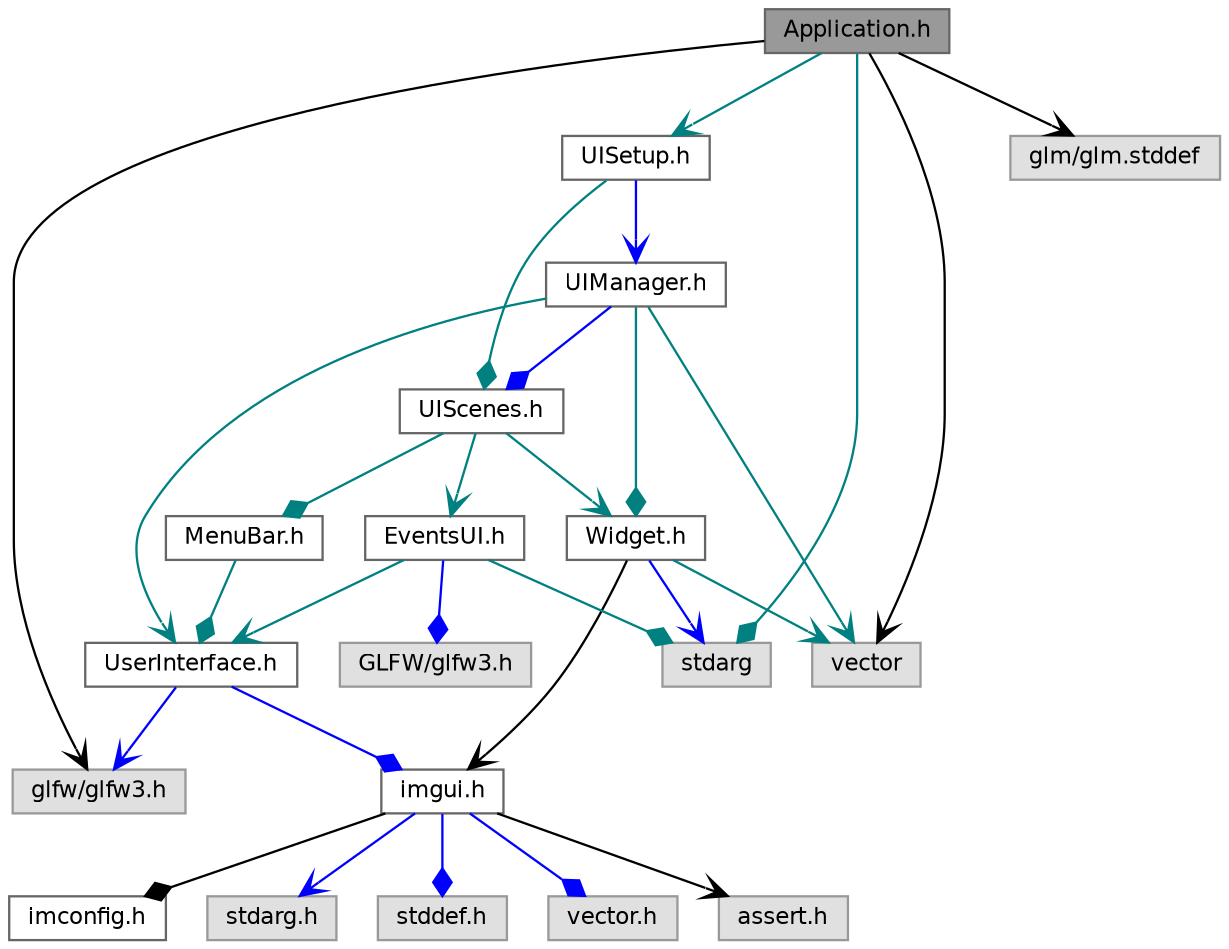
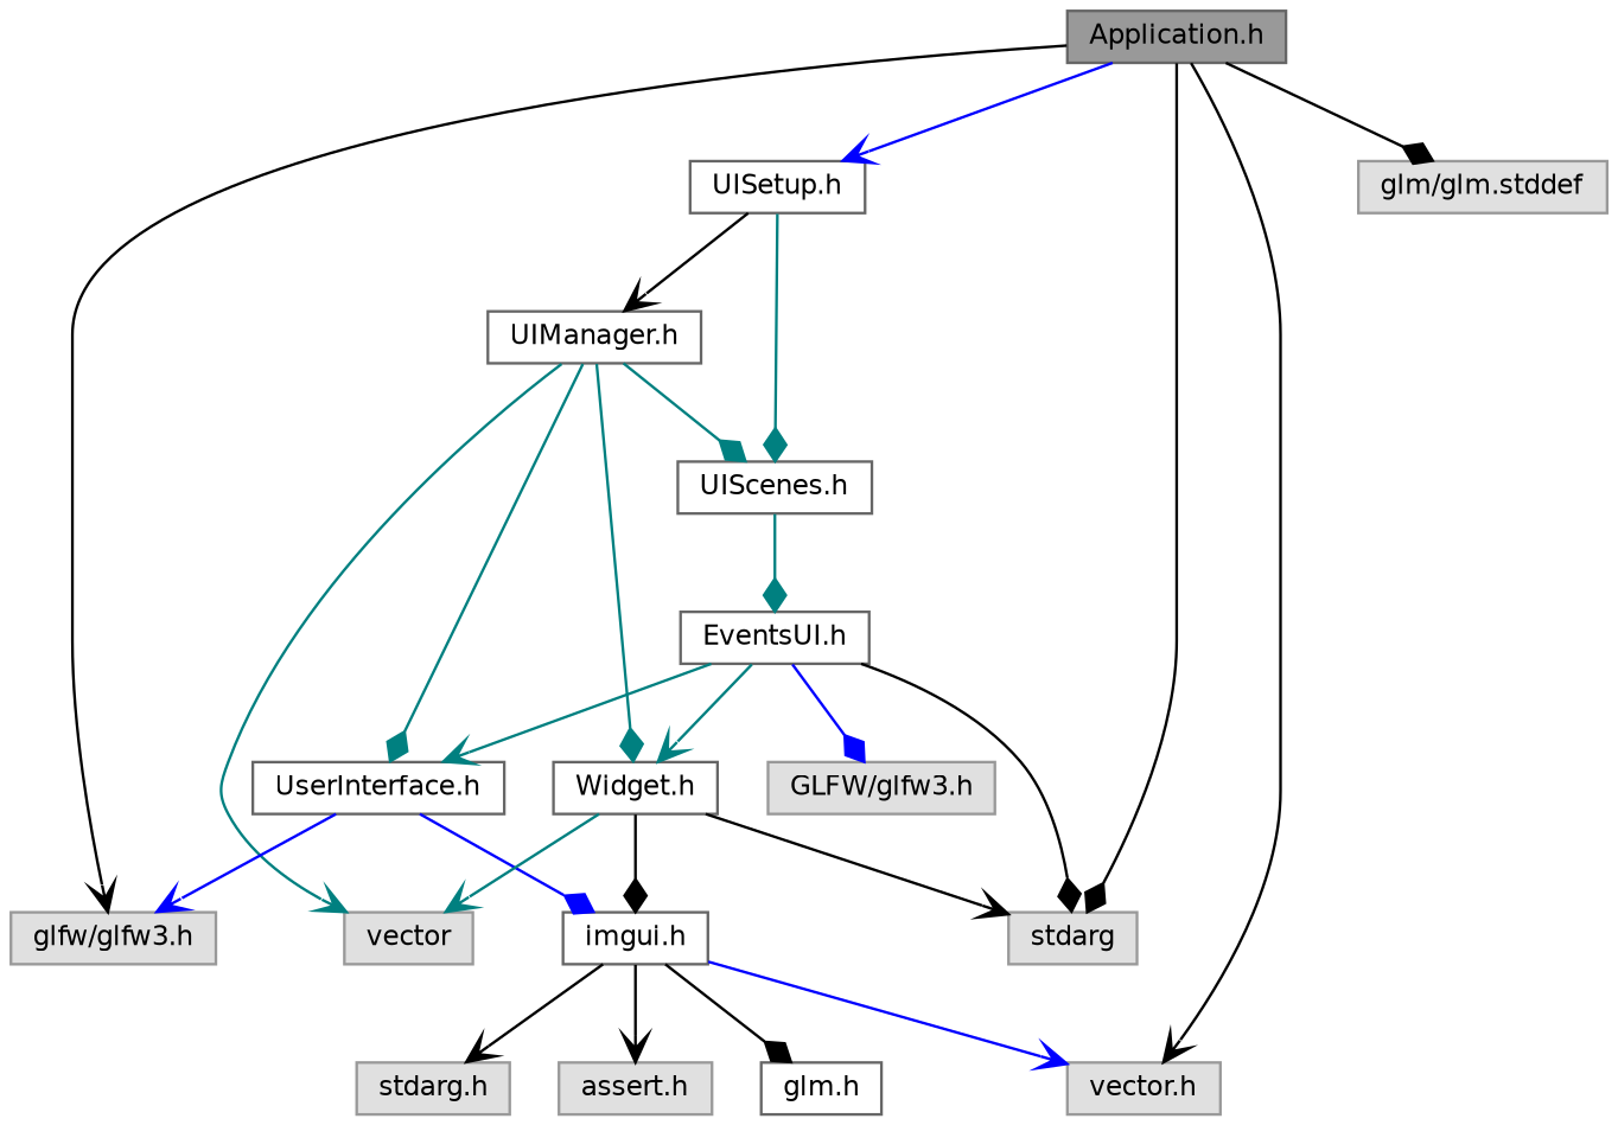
  digraph {
    node [color=grey60 fillcolor="#E0E0E0" fontname=Helvetica fontsize=10 shape=box style=filled]
    edge [arrowhead=vee color=teal fontname=Helvetica fontsize=10 labelfontname=Helvetica labelfontsize=10 style=solid]
    n1 [color=gray40 fillcolor=grey60 fontcolor=black height=0.2 label="Application.h" width=0.4]
    n2 [height=0.2 label="glfw/glfw3.h" width=0.4]
    n3 [height=0.2 label="glm/glm.stddef" width=0.4]
    n4 [height=0.2 label=vector width=0.4]
    n5 [height=0.2 label=stdarg width=0.4]
    n6 [color=grey40 fillcolor=white height=0.2 label="UISetup.h" width=0.4]
    n7 [color=grey40 fillcolor=white height=0.2 label="UIManager.h" width=0.4]
    n8 [color=grey40 fillcolor=white height=0.2 label="UIScenes.h" width=0.4]
-   n9 [color=grey40 fillcolor=white height=0.2 label="MenuBar.h" width=0.4]
    n10 [color=grey40 fillcolor=white height=0.2 label="UserInterface.h" width=0.4]
    n11 [color=grey40 fillcolor=white height=0.2 label="Widget.h" width=0.4]
    n12 [color=grey40 fillcolor=white height=0.2 label="imgui.h" width=0.4]
-   n13 [color=grey40 fillcolor=white height=0.2 label="imconfig.h" width=0.4]
+   n13 [color=grey40 fillcolor=white height=0.2 label="glm.h" width=0.4]
    n14 [height=0.2 label="stdarg.h" width=0.4]
-   n15 [height=0.2 label="stddef.h" width=0.4]
    n16 [height=0.2 label="vector.h" width=0.4]
    n17 [height=0.2 label="assert.h" width=0.4]
    n18 [color=grey40 fillcolor=white height=0.2 label="EventsUI.h" width=0.4]
    n19 [height=0.2 label="GLFW/glfw3.h" width=0.4]
    n1 -> n2 [color=black]
-   n1 -> n3 [color=black]
-   n1 -> n4 [color=black]
-   n1 -> n5 [arrowhead=diamond]
-   n1 -> n6
-   n6 -> n7 [color=blue]
+   n1 -> n3 [arrowhead=diamond color=black]
+   n1 -> n16 [color=black]
+   n1 -> n5 [arrowhead=diamond color=black]
+   n1 -> n6 [color=blue]
+   n6 -> n7 [color=black]
    n6 -> n8 [arrowhead=diamond]
    n7 -> n4
-   n7 -> n8 [arrowhead=diamond color=blue]
-   n7 -> n10
+   n7 -> n8 [arrowhead=diamond]
+   n7 -> n10 [arrowhead=diamond]
    n7 -> n11 [arrowhead=diamond]
-   n8 -> n9 [arrowhead=diamond]
-   n8 -> n18
-   n9 -> n10 [arrowhead=diamond]
+   n8 -> n18 [arrowhead=diamond]
    n10 -> n2 [color=blue]
    n10 -> n12 [arrowhead=diamond color=blue]
    n11 -> n4
-   n11 -> n5 [color=blue]
-   n11 -> n12 [color=black]
+   n11 -> n5 [color=black]
+   n11 -> n12 [arrowhead=diamond color=black]
    n12 -> n13 [arrowhead=diamond color=black]
-   n12 -> n14 [color=blue]
-   n12 -> n15 [arrowhead=diamond color=blue]
-   n12 -> n16 [arrowhead=diamond color=blue]
+   n12 -> n14 [color=black]
+   n12 -> n16 [color=blue]
    n12 -> n17 [color=black]
-   n18 -> n5 [arrowhead=diamond]
+   n18 -> n5 [arrowhead=diamond color=black]
    n18 -> n10
-   n8 -> n11
+   n18 -> n11
    n18 -> n19 [arrowhead=diamond color=blue]
  }
